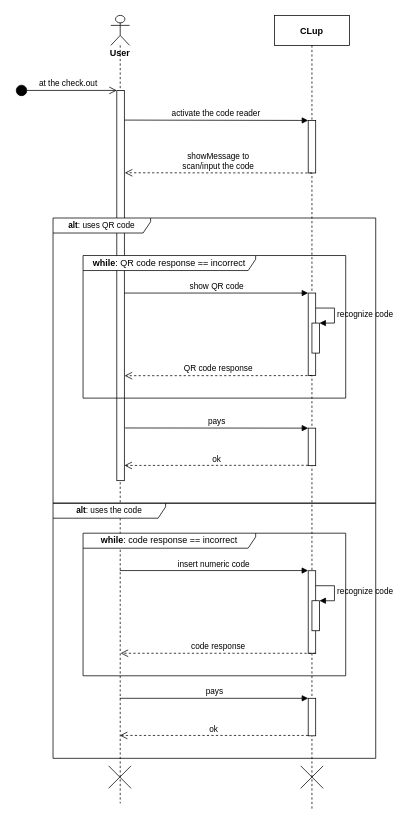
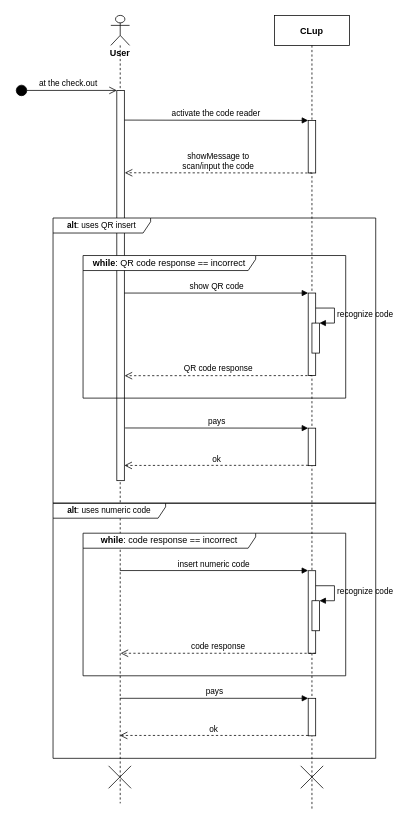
  <mxCell id="0" />
  <mxCell id="1" parent="0" />
  <mxCell id="2" value="&lt;b&gt;User&lt;/b&gt;" style="shape=umlLifeline;participant=umlActor;perimeter=lifelinePerimeter;whiteSpace=wrap;html=1;container=1;collapsible=0;recursiveResize=0;verticalAlign=top;spacingTop=36;outlineConnect=0;" parent="1" vertex="1"><mxGeometry x="147" y="20" width="25" height="1050" as="geometry" /></mxCell>
  <mxCell id="3" value="" style="shape=umlDestroy;" parent="2" vertex="1"><mxGeometry x="-3" y="1000" width="30" height="30" as="geometry" /></mxCell>
  <mxCell id="4" value="CLup" style="shape=umlLifeline;perimeter=lifelinePerimeter;container=1;collapsible=0;recursiveResize=0;rounded=0;shadow=0;strokeWidth=1;fontStyle=1" parent="1" vertex="1"><mxGeometry x="365" y="20" width="100" height="1060" as="geometry" /></mxCell>
  <mxCell id="5" value="" style="html=1;points=[];perimeter=orthogonalPerimeter;" parent="4" vertex="1"><mxGeometry x="45" y="140" width="10" height="70" as="geometry" /></mxCell>
  <mxCell id="6" value="" style="html=1;points=[];perimeter=orthogonalPerimeter;" parent="4" vertex="1"><mxGeometry x="45" y="370" width="10" height="110" as="geometry" /></mxCell>
  <mxCell id="7" value="" style="shape=umlDestroy;" parent="4" vertex="1"><mxGeometry x="35" y="1000" width="30" height="30" as="geometry" /></mxCell>
  <mxCell id="8" value="ok" style="html=1;verticalAlign=bottom;endArrow=open;dashed=1;endSize=8;exitX=0;exitY=0.95;entryX=1.008;entryY=0.961;entryDx=0;entryDy=0;entryPerimeter=0;" edge="1" parent="4" target="10"><mxGeometry relative="1" as="geometry"><mxPoint x="-25" y="600" as="targetPoint" /><mxPoint x="45" y="599.5" as="sourcePoint" /></mxGeometry></mxCell>
  <mxCell id="9" value="" style="html=1;points=[];perimeter=orthogonalPerimeter;" vertex="1" parent="4"><mxGeometry x="45" y="550" width="10" height="50" as="geometry" /></mxCell>
  <mxCell id="10" value="" style="points=[];perimeter=orthogonalPerimeter;rounded=0;shadow=0;strokeWidth=1;" parent="1" vertex="1"><mxGeometry x="155" y="120" width="10" height="520" as="geometry" /></mxCell>
  <mxCell id="11" value="at the check.out" style="html=1;verticalAlign=bottom;startArrow=circle;startFill=1;endArrow=open;startSize=6;endSize=8;" parent="1" edge="1"><mxGeometry x="0.037" width="80" relative="1" as="geometry"><mxPoint x="20" y="120" as="sourcePoint" /><mxPoint x="155" y="120" as="targetPoint" /><mxPoint as="offset" /></mxGeometry></mxCell>
  <mxCell id="12" value="showMessage to &lt;br&gt;scan/input&amp;nbsp;the code" style="html=1;verticalAlign=bottom;endArrow=open;dashed=1;endSize=8;entryX=1.061;entryY=0.211;entryDx=0;entryDy=0;entryPerimeter=0;" parent="1" target="10" edge="1"><mxGeometry relative="1" as="geometry"><mxPoint x="415" y="230" as="sourcePoint" /><mxPoint x="180" y="230" as="targetPoint" /></mxGeometry></mxCell>
  <mxCell id="13" value="activate the code reader" style="html=1;verticalAlign=bottom;endArrow=block;exitX=1.015;exitY=0.076;exitDx=0;exitDy=0;exitPerimeter=0;" parent="1" source="10" target="5" edge="1"><mxGeometry width="80" relative="1" as="geometry"><mxPoint x="190" y="160" as="sourcePoint" /><mxPoint x="390" y="160" as="targetPoint" /><mxPoint as="offset" /></mxGeometry></mxCell>
  <mxCell id="14" value="show QR code" style="html=1;verticalAlign=bottom;endArrow=block;" edge="1" parent="1" target="6"><mxGeometry width="80" relative="1" as="geometry"><mxPoint x="165" y="390" as="sourcePoint" /><mxPoint x="245" y="390" as="targetPoint" /></mxGeometry></mxCell>
  <mxCell id="15" value="" style="html=1;points=[];perimeter=orthogonalPerimeter;" vertex="1" parent="1"><mxGeometry x="415" y="430" width="10" height="40" as="geometry" /></mxCell>
  <mxCell id="16" value="recognize code" style="edgeStyle=orthogonalEdgeStyle;html=1;align=left;spacingLeft=2;endArrow=block;rounded=0;entryX=1;entryY=0;" edge="1" target="15" parent="1"><mxGeometry relative="1" as="geometry"><mxPoint x="420" y="410" as="sourcePoint" /><Array as="points"><mxPoint x="445" y="410" /></Array></mxGeometry></mxCell>
  <mxCell id="17" value="QR code response" style="html=1;verticalAlign=bottom;endArrow=open;dashed=1;endSize=8;entryX=1.039;entryY=0.731;entryDx=0;entryDy=0;entryPerimeter=0;" edge="1" parent="1" target="10"><mxGeometry relative="1" as="geometry"><mxPoint x="415" y="500" as="sourcePoint" /><mxPoint x="335" y="500" as="targetPoint" /></mxGeometry></mxCell>
  <mxCell id="18" value="" style="html=1;points=[];perimeter=orthogonalPerimeter;" vertex="1" parent="1"><mxGeometry x="410" y="760" width="10" height="110" as="geometry" /></mxCell>
  <mxCell id="19" value="ok" style="html=1;verticalAlign=bottom;endArrow=open;dashed=1;endSize=8;exitX=0;exitY=0.95;" edge="1" parent="1" target="2"><mxGeometry relative="1" as="geometry"><mxPoint x="340" y="980" as="targetPoint" /><mxPoint x="410" y="979.5" as="sourcePoint" /></mxGeometry></mxCell>
  <mxCell id="20" value="" style="html=1;points=[];perimeter=orthogonalPerimeter;" vertex="1" parent="1"><mxGeometry x="410" y="930" width="10" height="50" as="geometry" /></mxCell>
  <mxCell id="21" value="pays" style="html=1;verticalAlign=bottom;endArrow=block;entryX=0;entryY=0;" edge="1" parent="1" target="20" source="2"><mxGeometry relative="1" as="geometry"><mxPoint x="340" y="930" as="sourcePoint" /></mxGeometry></mxCell>
  <mxCell id="22" value="insert numeric code" style="html=1;verticalAlign=bottom;endArrow=block;entryX=-0.011;entryY=-0.002;entryDx=0;entryDy=0;entryPerimeter=0;" edge="1" parent="1" source="2" target="18"><mxGeometry width="80" relative="1" as="geometry"><mxPoint x="165" y="760" as="sourcePoint" /><mxPoint x="245" y="760" as="targetPoint" /></mxGeometry></mxCell>
  <mxCell id="23" value="" style="html=1;points=[];perimeter=orthogonalPerimeter;" vertex="1" parent="1"><mxGeometry x="415" y="800" width="10" height="40" as="geometry" /></mxCell>
  <mxCell id="24" value="recognize code" style="edgeStyle=orthogonalEdgeStyle;html=1;align=left;spacingLeft=2;endArrow=block;rounded=0;entryX=1;entryY=0;" edge="1" parent="1" target="23"><mxGeometry relative="1" as="geometry"><mxPoint x="420" y="780" as="sourcePoint" /><Array as="points"><mxPoint x="445" y="780" /></Array></mxGeometry></mxCell>
  <mxCell id="25" value="code response" style="html=1;verticalAlign=bottom;endArrow=open;dashed=1;endSize=8;entryX=0.143;entryY=0.842;entryDx=0;entryDy=0;entryPerimeter=0;" edge="1" parent="1" target="27"><mxGeometry relative="1" as="geometry"><mxPoint x="420" y="870" as="sourcePoint" /><mxPoint x="340" y="870" as="targetPoint" /></mxGeometry></mxCell>
  <mxCell id="26" value="pays" style="html=1;verticalAlign=bottom;endArrow=block;entryX=0;entryY=0;exitX=1.104;exitY=0.865;exitDx=0;exitDy=0;exitPerimeter=0;" edge="1" target="9" parent="1" source="10"><mxGeometry relative="1" as="geometry"><mxPoint x="340" y="570" as="sourcePoint" /></mxGeometry></mxCell>
  <mxCell id="27" value="&lt;b&gt;while&lt;/b&gt;:&amp;nbsp;code response == incorrect" style="shape=umlFrame;whiteSpace=wrap;html=1;width=230;height=20;" vertex="1" parent="1"><mxGeometry x="110" y="710" width="350" height="190" as="geometry" /></mxCell>
- <mxCell id="28" value="&lt;font style=&quot;font-size: 11px&quot;&gt;&lt;b&gt;alt&lt;/b&gt;: uses the code&lt;/font&gt;" style="shape=umlFrame;whiteSpace=wrap;html=1;width=150;height=20;" vertex="1" parent="1"><mxGeometry x="70" y="670" width="430" height="340" as="geometry" /></mxCell>
+ <mxCell id="28" value="&lt;font style=&quot;font-size: 11px&quot;&gt;&lt;b&gt;alt&lt;/b&gt;: uses numeric code&lt;/font&gt;" style="shape=umlFrame;whiteSpace=wrap;html=1;width=150;height=20;" vertex="1" parent="1"><mxGeometry x="70" y="670" width="430" height="340" as="geometry" /></mxCell>
  <mxCell id="29" value="&lt;b&gt;while&lt;/b&gt;: QR code response == incorrect" style="shape=umlFrame;whiteSpace=wrap;html=1;width=230;height=20;" vertex="1" parent="1"><mxGeometry x="110" y="340" width="350" height="190" as="geometry" /></mxCell>
- <mxCell id="30" value="&lt;font style=&quot;font-size: 11px&quot;&gt;&lt;b&gt;alt&lt;/b&gt;: uses QR code&lt;/font&gt;" style="shape=umlFrame;whiteSpace=wrap;html=1;width=130;height=20;" parent="1" vertex="1"><mxGeometry x="70" y="290" width="430" height="380" as="geometry" /></mxCell>
+ <mxCell id="30" value="&lt;font style=&quot;font-size: 11px&quot;&gt;&lt;b&gt;alt&lt;/b&gt;: uses QR insert&lt;/font&gt;" style="shape=umlFrame;whiteSpace=wrap;html=1;width=130;height=20;" parent="1" vertex="1"><mxGeometry x="70" y="290" width="430" height="380" as="geometry" /></mxCell>
